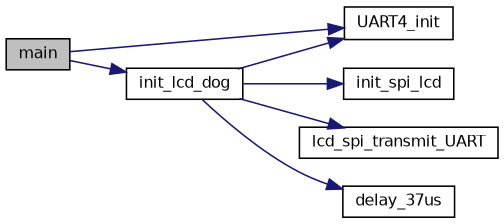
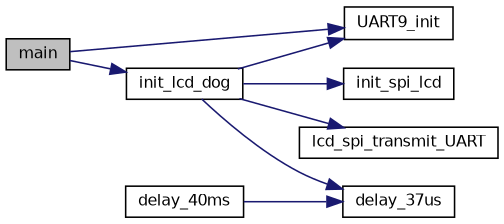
  digraph {
    rankdir=LR
    node [color=black fillcolor=white fontname=Helvetica fontsize=10 shape=record style=filled]
    edge [color=midnightblue fontname=Helvetica fontsize=10 labelfontname=Helvetica labelfontsize=10 style=solid]
    n1 [fillcolor=grey75 fontcolor=black height=0.2 label=main width=0.4]
    n2 [height=0.2 label=init_lcd_dog width=0.4]
-   n3 [height=0.2 label=UART4_init width=0.4]
+   n3 [height=0.2 label=UART9_init width=0.4]
    n4 [height=0.2 label=delay_37us width=0.4]
    n5 [height=0.2 label=init_spi_lcd width=0.4]
    n6 [height=0.2 label=lcd_spi_transmit_UART width=0.4]
+   n7 [height=0.2 label=delay_40ms width=0.4]
    n1 -> n2
    n1 -> n3
    n2 -> n3
    n2 -> n4
    n2 -> n5
    n2 -> n6
+   n7 -> n4
  }
